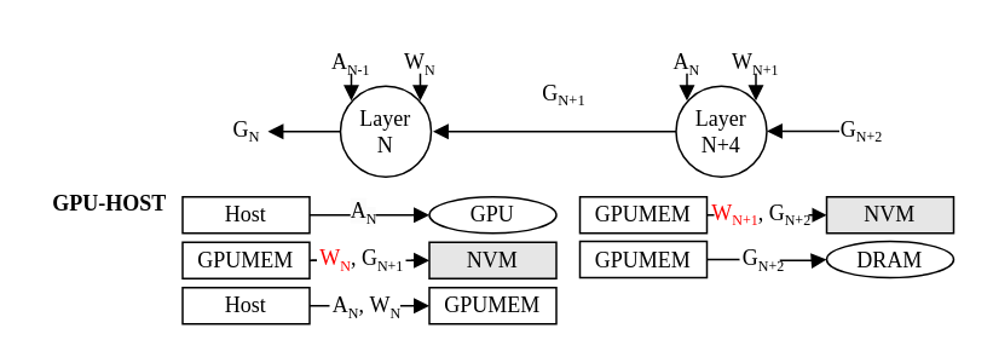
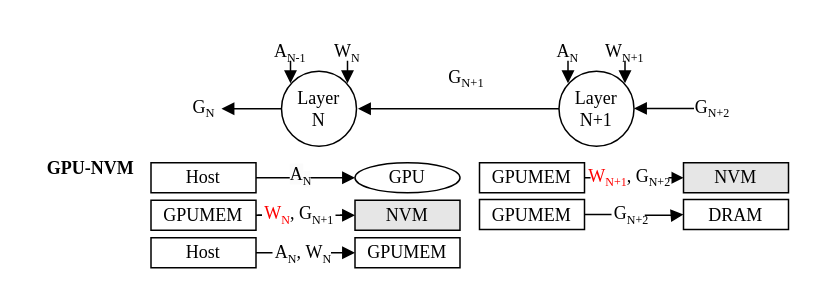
  <mxCell id="0" />
  <mxCell id="1" parent="0" />
  <mxCell id="2" style="edgeStyle=orthogonalEdgeStyle;rounded=0;orthogonalLoop=1;jettySize=auto;html=1;endArrow=block;endFill=1;startArrow=none;startFill=0;fontFamily=Times New Roman;" parent="1" source="3" edge="1"><mxGeometry relative="1" as="geometry"><mxPoint x="147" y="72" as="targetPoint" /></mxGeometry></mxCell>
  <mxCell id="3" value="Layer&lt;div&gt;N&lt;/div&gt;" style="ellipse;whiteSpace=wrap;html=1;aspect=fixed;fontFamily=Times New Roman;" parent="1" vertex="1"><mxGeometry x="187" y="47" width="50" height="50" as="geometry" /></mxCell>
  <mxCell id="4" value="G&lt;span style=&quot;font-size: 10px;&quot;&gt;&lt;sub&gt;N&lt;/sub&gt;&lt;/span&gt;" style="text;html=1;align=center;verticalAlign=middle;whiteSpace=wrap;rounded=0;fontFamily=Times New Roman;" parent="1" vertex="1"><mxGeometry x="123" y="57" width="25" height="30" as="geometry" /></mxCell>
  <mxCell id="5" style="edgeStyle=orthogonalEdgeStyle;rounded=0;orthogonalLoop=1;jettySize=auto;html=1;endArrow=none;endFill=0;startArrow=block;startFill=1;fontFamily=Times New Roman;" parent="1" edge="1"><mxGeometry relative="1" as="geometry"><mxPoint x="193" y="40" as="targetPoint" /><mxPoint x="193" y="55" as="sourcePoint" /></mxGeometry></mxCell>
  <mxCell id="6" value="A&lt;sub&gt;&lt;font style=&quot;font-size: 8px;&quot;&gt;N-1&lt;/font&gt;&lt;/sub&gt;" style="text;html=1;align=center;verticalAlign=middle;whiteSpace=wrap;rounded=0;fontFamily=Times New Roman;" parent="1" vertex="1"><mxGeometry x="163" y="20" width="60" height="30" as="geometry" /></mxCell>
  <mxCell id="7" style="edgeStyle=orthogonalEdgeStyle;rounded=0;orthogonalLoop=1;jettySize=auto;html=1;entryX=0;entryY=0.5;entryDx=0;entryDy=0;endArrow=block;endFill=1;exitX=1;exitY=0.5;exitDx=0;exitDy=0;fontFamily=Times New Roman;" parent="1" source="8" target="9" edge="1"><mxGeometry relative="1" as="geometry" /></mxCell>
  <mxCell id="8" value="Host" style="rounded=0;whiteSpace=wrap;html=1;fontFamily=Times New Roman;" parent="1" vertex="1"><mxGeometry x="100" y="108" width="70" height="20" as="geometry" /></mxCell>
  <mxCell id="9" value="GPU" style="ellipse;whiteSpace=wrap;html=1;fontFamily=Times New Roman;" parent="1" vertex="1"><mxGeometry x="236" y="108" width="70" height="20" as="geometry" /></mxCell>
  <mxCell id="10" value="&lt;span style=&quot;color: rgb(0, 0, 0); font-size: 12px; font-style: normal; font-variant-ligatures: normal; font-variant-caps: normal; font-weight: 400; letter-spacing: normal; orphans: 2; text-align: center; text-indent: 0px; text-transform: none; widows: 2; word-spacing: 0px; -webkit-text-stroke-width: 0px; white-space: normal; background-color: rgb(251, 251, 251); text-decoration-thickness: initial; text-decoration-style: initial; text-decoration-color: initial; float: none; display: inline !important;&quot;&gt;A&lt;/span&gt;&lt;sub style=&quot;forced-color-adjust: none; color: rgb(0, 0, 0); font-style: normal; font-variant-ligatures: normal; font-variant-caps: normal; font-weight: 400; letter-spacing: normal; orphans: 2; text-align: center; text-indent: 0px; text-transform: none; widows: 2; word-spacing: 0px; -webkit-text-stroke-width: 0px; white-space: normal; background-color: rgb(251, 251, 251); text-decoration-thickness: initial; text-decoration-style: initial; text-decoration-color: initial;&quot;&gt;&lt;font style=&quot;font-size: 8px;&quot;&gt;N&lt;/font&gt;&lt;/sub&gt;" style="text;whiteSpace=wrap;html=1;fontFamily=Times New Roman;" parent="1" vertex="1"><mxGeometry x="191" y="102" width="23" height="30" as="geometry" /></mxCell>
  <mxCell id="11" style="edgeStyle=orthogonalEdgeStyle;rounded=0;orthogonalLoop=1;jettySize=auto;html=1;endArrow=none;endFill=0;startArrow=block;startFill=1;fontFamily=Times New Roman;" parent="1" edge="1"><mxGeometry relative="1" as="geometry"><mxPoint x="231" y="40" as="targetPoint" /><mxPoint x="231" y="55" as="sourcePoint" /></mxGeometry></mxCell>
  <mxCell id="12" value="W&lt;sub&gt;&lt;font style=&quot;font-size: 8px;&quot;&gt;N&lt;/font&gt;&lt;/sub&gt;" style="text;html=1;align=center;verticalAlign=middle;whiteSpace=wrap;rounded=0;fontFamily=Times New Roman;" parent="1" vertex="1"><mxGeometry x="201" y="20" width="60" height="30" as="geometry" /></mxCell>
  <mxCell id="13" style="edgeStyle=orthogonalEdgeStyle;rounded=0;orthogonalLoop=1;jettySize=auto;html=1;endArrow=block;endFill=1;startArrow=none;startFill=0;fontFamily=Times New Roman;" parent="1" source="14" edge="1"><mxGeometry relative="1" as="geometry"><mxPoint x="238" y="72" as="targetPoint" /></mxGeometry></mxCell>
- <mxCell id="14" value="Layer N+4" style="ellipse;whiteSpace=wrap;html=1;aspect=fixed;fontFamily=Times New Roman;" parent="1" vertex="1"><mxGeometry x="372" y="47" width="50" height="50" as="geometry" /></mxCell>
+ <mxCell id="14" value="Layer N+1" style="ellipse;whiteSpace=wrap;html=1;aspect=fixed;fontFamily=Times New Roman;" parent="1" vertex="1"><mxGeometry x="372" y="47" width="50" height="50" as="geometry" /></mxCell>
  <mxCell id="15" value="G&lt;span style=&quot;font-size: 10px;&quot;&gt;&lt;sub&gt;N+1&lt;/sub&gt;&lt;/span&gt;" style="text;html=1;align=center;verticalAlign=middle;whiteSpace=wrap;rounded=0;fillColor=default;fontFamily=Times New Roman;" parent="1" vertex="1"><mxGeometry x="298" y="37" width="25" height="30" as="geometry" /></mxCell>
  <mxCell id="16" style="edgeStyle=orthogonalEdgeStyle;rounded=0;orthogonalLoop=1;jettySize=auto;html=1;endArrow=none;endFill=0;startArrow=block;startFill=1;fontFamily=Times New Roman;" parent="1" edge="1"><mxGeometry relative="1" as="geometry"><mxPoint x="378" y="40" as="targetPoint" /><mxPoint x="378" y="55" as="sourcePoint" /></mxGeometry></mxCell>
  <mxCell id="17" value="A&lt;sub&gt;&lt;font style=&quot;font-size: 8px;&quot;&gt;N&lt;/font&gt;&lt;/sub&gt;" style="text;html=1;align=center;verticalAlign=middle;whiteSpace=wrap;rounded=0;fontFamily=Times New Roman;" parent="1" vertex="1"><mxGeometry x="348" y="20" width="60" height="30" as="geometry" /></mxCell>
  <mxCell id="18" style="edgeStyle=orthogonalEdgeStyle;rounded=0;orthogonalLoop=1;jettySize=auto;html=1;endArrow=none;endFill=0;startArrow=block;startFill=1;fontFamily=Times New Roman;" parent="1" edge="1"><mxGeometry relative="1" as="geometry"><mxPoint x="416" y="40" as="targetPoint" /><mxPoint x="416" y="55" as="sourcePoint" /></mxGeometry></mxCell>
  <mxCell id="19" value="W&lt;sub&gt;&lt;font style=&quot;font-size: 8px;&quot;&gt;N+1&lt;/font&gt;&lt;/sub&gt;" style="text;html=1;align=center;verticalAlign=middle;whiteSpace=wrap;rounded=0;fontFamily=Times New Roman;" parent="1" vertex="1"><mxGeometry x="386" y="20" width="60" height="30" as="geometry" /></mxCell>
  <mxCell id="20" style="rounded=0;orthogonalLoop=1;jettySize=auto;html=1;endArrow=block;endFill=1;startArrow=none;startFill=0;fontFamily=Times New Roman;" parent="1" edge="1"><mxGeometry relative="1" as="geometry"><mxPoint x="422" y="71.75" as="targetPoint" /><mxPoint x="462" y="71.75" as="sourcePoint" /></mxGeometry></mxCell>
  <mxCell id="21" value="G&lt;sub style=&quot;&quot;&gt;&lt;font style=&quot;font-size: 8px;&quot;&gt;N+2&lt;/font&gt;&lt;/sub&gt;" style="text;html=1;align=center;verticalAlign=middle;whiteSpace=wrap;rounded=0;fontFamily=Times New Roman;" parent="1" vertex="1"><mxGeometry x="461.5" y="57" width="25" height="30" as="geometry" /></mxCell>
- <mxCell id="22" value="&lt;b&gt;GPU-HOST&lt;/b&gt;" style="text;html=1;align=center;verticalAlign=middle;whiteSpace=wrap;rounded=0;fontFamily=Times New Roman;" vertex="1" parent="1"><mxGeometry x="20" y="97" width="80" height="30" as="geometry" /></mxCell>
+ <mxCell id="22" value="&lt;b&gt;GPU-NVM&lt;/b&gt;" style="text;html=1;align=center;verticalAlign=middle;whiteSpace=wrap;rounded=0;fontFamily=Times New Roman;" vertex="1" parent="1"><mxGeometry x="20" y="97" width="80" height="30" as="geometry" /></mxCell>
  <mxCell id="23" style="edgeStyle=orthogonalEdgeStyle;rounded=0;orthogonalLoop=1;jettySize=auto;html=1;entryX=0;entryY=0.5;entryDx=0;entryDy=0;endArrow=block;endFill=1;fontFamily=Times New Roman;" edge="1" parent="1" source="24" target="25"><mxGeometry relative="1" as="geometry" /></mxCell>
  <mxCell id="24" value="GPUMEM" style="rounded=0;whiteSpace=wrap;html=1;fontFamily=Times New Roman;" vertex="1" parent="1"><mxGeometry x="319" y="108" width="70" height="20" as="geometry" /></mxCell>
  <mxCell id="25" value="NVM" style="rounded=0;whiteSpace=wrap;html=1;fontFamily=Times New Roman;fillColor=#E6E6E6;" vertex="1" parent="1"><mxGeometry x="455" y="108" width="70" height="20" as="geometry" /></mxCell>
  <mxCell id="26" value="&lt;div style=&quot;text-align: center;&quot;&gt;&lt;span style=&quot;background-color: initial; color: rgb(255, 0, 0);&quot;&gt;W&lt;/span&gt;&lt;sub style=&quot;background-color: initial; color: rgb(255, 0, 0);&quot;&gt;&lt;font style=&quot;font-size: 8px;&quot;&gt;N+1&lt;/font&gt;&lt;/sub&gt;, G&lt;sub&gt;&lt;font style=&quot;font-size: 8px;&quot;&gt;N+2&lt;/font&gt;&lt;/sub&gt;&lt;br&gt;&lt;/div&gt;" style="text;whiteSpace=wrap;html=1;fillColor=default;fontFamily=Times New Roman;" vertex="1" parent="1"><mxGeometry x="390" y="103" width="57" height="20" as="geometry" /></mxCell>
  <mxCell id="27" value="" style="endArrow=none;html=1;rounded=0;" edge="1" parent="1"><mxGeometry width="50" height="50" relative="1" as="geometry"><mxPoint x="390" y="118" as="sourcePoint" /><mxPoint x="393" y="118" as="targetPoint" /></mxGeometry></mxCell>
  <mxCell id="28" value="" style="endArrow=none;html=1;rounded=0;" edge="1" parent="1"><mxGeometry width="50" height="50" relative="1" as="geometry"><mxPoint x="445" y="118" as="sourcePoint" /><mxPoint x="448" y="118" as="targetPoint" /></mxGeometry></mxCell>
  <mxCell id="29" style="edgeStyle=orthogonalEdgeStyle;rounded=0;orthogonalLoop=1;jettySize=auto;html=1;entryX=0;entryY=0.5;entryDx=0;entryDy=0;endArrow=block;endFill=1;fontFamily=Times New Roman;" edge="1" parent="1" source="33" target="31"><mxGeometry relative="1" as="geometry" /></mxCell>
  <mxCell id="30" value="GPUMEM" style="rounded=0;whiteSpace=wrap;html=1;fontFamily=Times New Roman;" vertex="1" parent="1"><mxGeometry x="319" y="132.5" width="70" height="20" as="geometry" /></mxCell>
- <mxCell id="31" value="DRAM" style="ellipse;whiteSpace=wrap;html=1;fontFamily=Times New Roman;" vertex="1" parent="1"><mxGeometry x="455" y="132.5" width="70" height="20" as="geometry" /></mxCell>
+ <mxCell id="31" value="DRAM" style="rounded=0;whiteSpace=wrap;html=1;fontFamily=Times New Roman;" vertex="1" parent="1"><mxGeometry x="455" y="132.5" width="70" height="20" as="geometry" /></mxCell>
  <mxCell id="32" value="" style="edgeStyle=orthogonalEdgeStyle;rounded=0;orthogonalLoop=1;jettySize=auto;html=1;entryX=0;entryY=0.5;entryDx=0;entryDy=0;endArrow=block;endFill=1;fontFamily=Times New Roman;" edge="1" parent="1" source="30" target="33"><mxGeometry relative="1" as="geometry"><mxPoint x="389" y="143" as="sourcePoint" /><mxPoint x="449" y="143" as="targetPoint" /></mxGeometry></mxCell>
  <mxCell id="33" value="&lt;div style=&quot;text-align: center;&quot;&gt;G&lt;sub&gt;&lt;font style=&quot;font-size: 8px;&quot;&gt;N+2&lt;/font&gt;&lt;/sub&gt;&lt;br&gt;&lt;/div&gt;" style="text;whiteSpace=wrap;html=1;fillColor=default;fontFamily=Times New Roman;" vertex="1" parent="1"><mxGeometry x="407" y="128" width="22" height="30" as="geometry" /></mxCell>
  <mxCell id="34" style="edgeStyle=orthogonalEdgeStyle;rounded=0;orthogonalLoop=1;jettySize=auto;html=1;entryX=0;entryY=0.5;entryDx=0;entryDy=0;endArrow=block;endFill=1;fontFamily=Times New Roman;" edge="1" parent="1" source="35" target="36"><mxGeometry relative="1" as="geometry" /></mxCell>
  <mxCell id="35" value="GPUMEM" style="rounded=0;whiteSpace=wrap;html=1;fontFamily=Times New Roman;" vertex="1" parent="1"><mxGeometry x="100" y="133" width="70" height="20" as="geometry" /></mxCell>
  <mxCell id="36" value="NVM" style="rounded=0;whiteSpace=wrap;html=1;fontFamily=Times New Roman;fillColor=#E6E6E6;" vertex="1" parent="1"><mxGeometry x="236" y="133" width="70" height="20" as="geometry" /></mxCell>
  <mxCell id="37" value="&lt;div style=&quot;text-align: center;&quot;&gt;&lt;span style=&quot;background-color: initial; color: rgb(255, 0, 0);&quot;&gt;W&lt;/span&gt;&lt;sub style=&quot;background-color: initial; color: rgb(255, 0, 0);&quot;&gt;&lt;font style=&quot;font-size: 8px;&quot;&gt;N&lt;/font&gt;&lt;/sub&gt;, G&lt;sub&gt;&lt;font style=&quot;font-size: 8px;&quot;&gt;N+1&lt;/font&gt;&lt;/sub&gt;&lt;br&gt;&lt;/div&gt;" style="text;whiteSpace=wrap;html=1;fillColor=default;fontFamily=Times New Roman;" vertex="1" parent="1"><mxGeometry x="174" y="128" width="49" height="20" as="geometry" /></mxCell>
  <mxCell id="38" value="" style="endArrow=none;html=1;rounded=0;" edge="1" parent="1"><mxGeometry width="50" height="50" relative="1" as="geometry"><mxPoint x="171" y="143" as="sourcePoint" /><mxPoint x="174" y="143" as="targetPoint" /></mxGeometry></mxCell>
  <mxCell id="39" value="" style="endArrow=none;html=1;rounded=0;" edge="1" parent="1"><mxGeometry width="50" height="50" relative="1" as="geometry"><mxPoint x="226" y="143" as="sourcePoint" /><mxPoint x="229" y="143" as="targetPoint" /></mxGeometry></mxCell>
  <mxCell id="40" style="edgeStyle=orthogonalEdgeStyle;rounded=0;orthogonalLoop=1;jettySize=auto;html=1;entryX=0;entryY=0.5;entryDx=0;entryDy=0;endArrow=block;endFill=1;fontFamily=Times New Roman;" edge="1" parent="1" source="41" target="42"><mxGeometry relative="1" as="geometry" /></mxCell>
  <mxCell id="41" value="Host" style="rounded=0;whiteSpace=wrap;html=1;fontFamily=Times New Roman;" vertex="1" parent="1"><mxGeometry x="100" y="158" width="70" height="20" as="geometry" /></mxCell>
  <mxCell id="42" value="GPUMEM" style="rounded=0;whiteSpace=wrap;html=1;fontFamily=Times New Roman;" vertex="1" parent="1"><mxGeometry x="236" y="158" width="70" height="20" as="geometry" /></mxCell>
  <mxCell id="43" value="&lt;div style=&quot;text-align: center;&quot;&gt;A&lt;sub&gt;&lt;font style=&quot;font-size: 8px;&quot;&gt;N&lt;/font&gt;&lt;/sub&gt;&lt;span style=&quot;background-color: initial;&quot;&gt;,&amp;nbsp;&lt;/span&gt;&lt;span style=&quot;background-color: initial;&quot;&gt;W&lt;/span&gt;&lt;sub style=&quot;background-color: initial;&quot;&gt;&lt;font style=&quot;font-size: 8px;&quot;&gt;N&lt;/font&gt;&lt;/sub&gt;&lt;span style=&quot;background-color: initial;&quot;&gt;&amp;nbsp;&lt;/span&gt;&lt;/div&gt;" style="text;whiteSpace=wrap;html=1;fillColor=default;fontFamily=Times New Roman;" vertex="1" parent="1"><mxGeometry x="181" y="153.5" width="39" height="20" as="geometry" /></mxCell>
